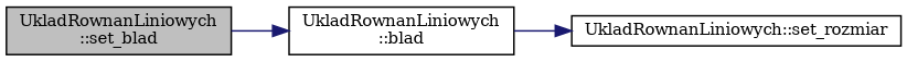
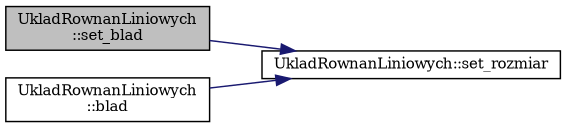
  digraph {
    fontname="DejaVu Serif"
    rankdir=LR
    node [color=black fillcolor=white fontname="DejaVu Serif" fontsize=10 shape=record style=filled]
    edge [color=midnightblue fontname="DejaVu Serif" fontsize=10 labelfontname=Helvetica labelfontsize=10 style=solid]
    n1 [fillcolor=grey75 fontcolor=black height=0.2 label="UkladRownanLiniowych\l::set_blad" width=0.4]
    n2 [height=0.2 label="UkladRownanLiniowych\l::blad" width=0.4]
    n3 [height=0.2 label="UkladRownanLiniowych::set_rozmiar" width=0.4]
-   n1 -> n2
+   n1 -> n3
    n2 -> n3
  }
